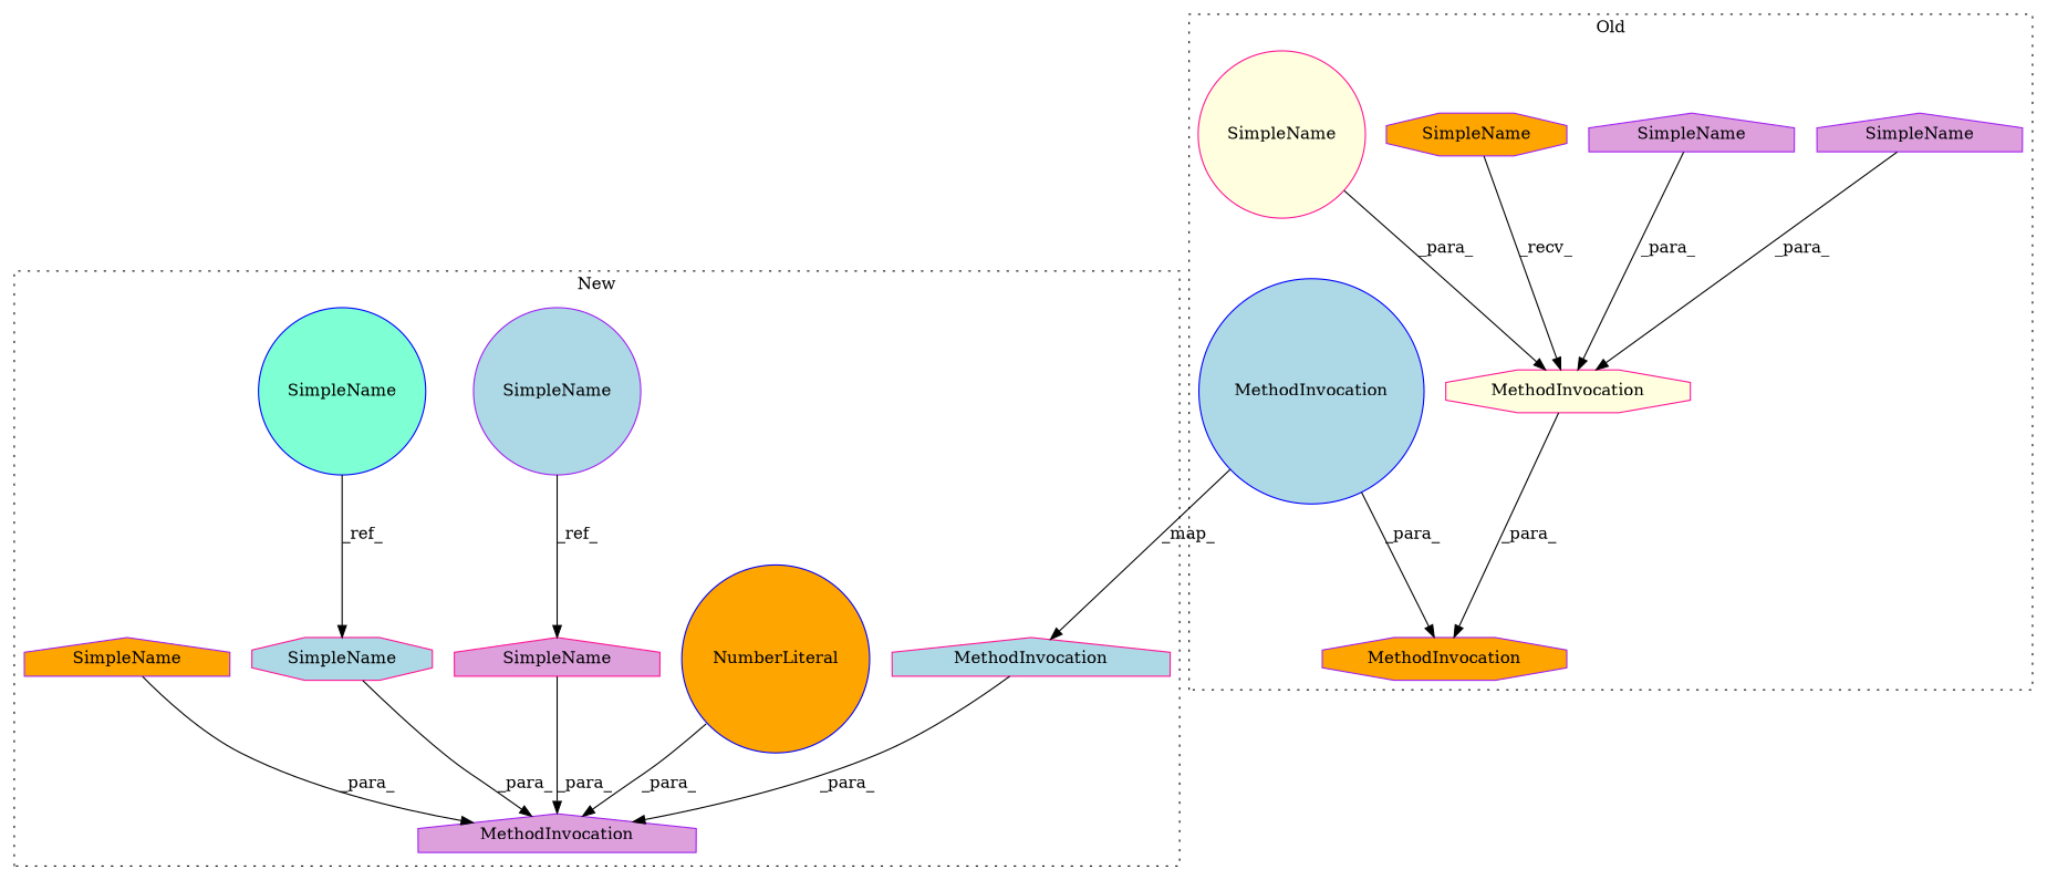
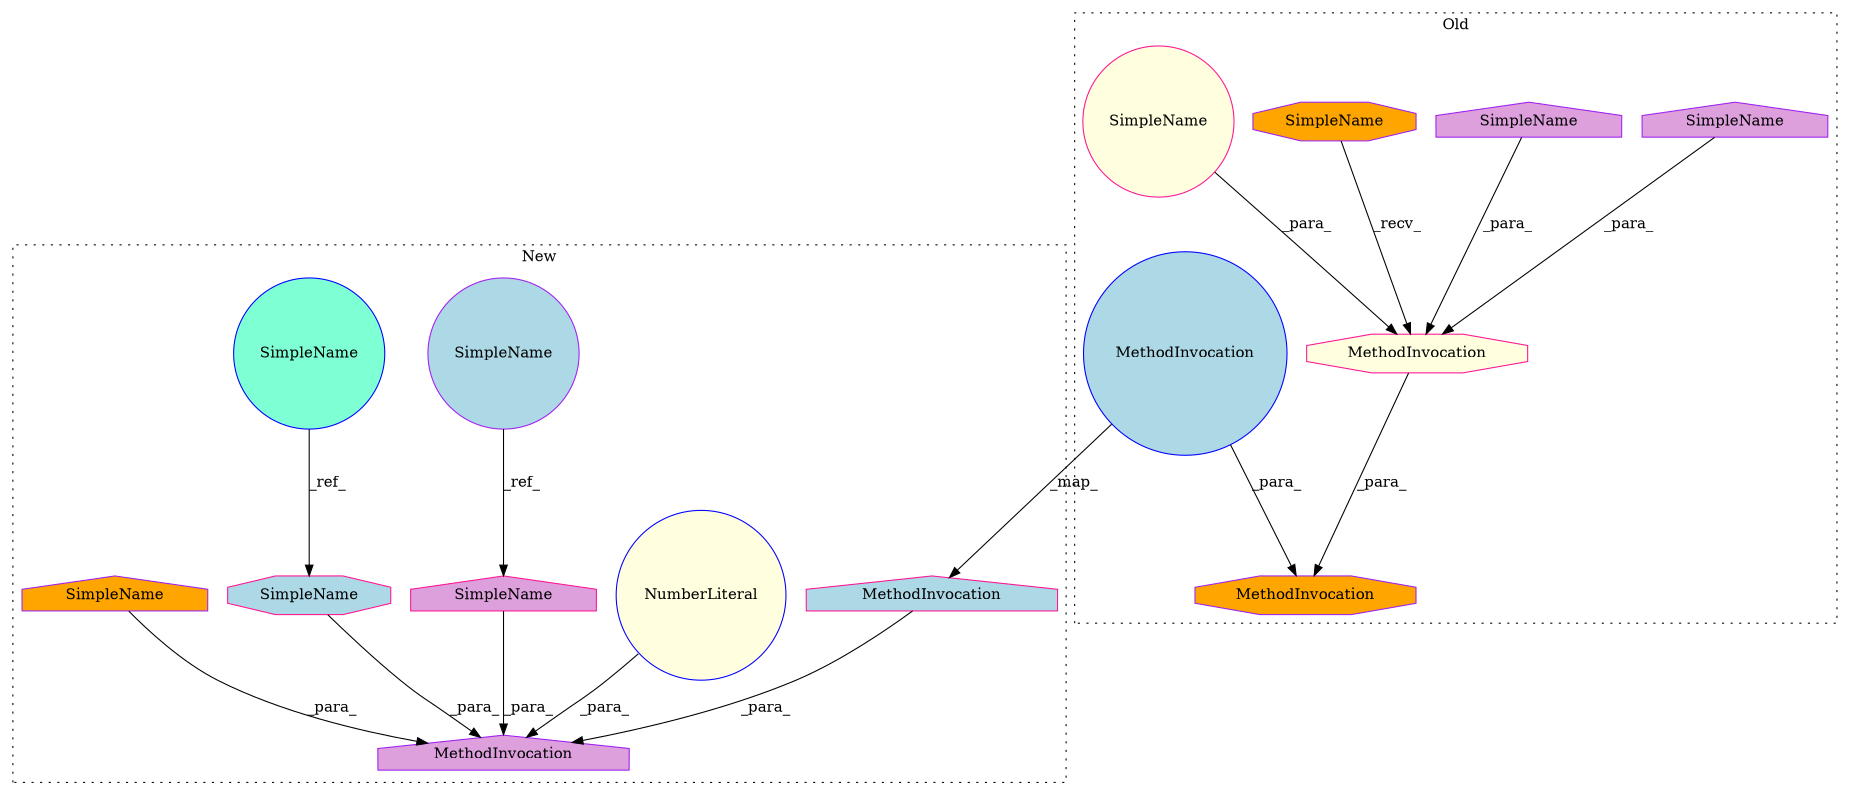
  digraph {
    node [a=42 l=2 s=7241 shape=house style=filled fillcolor=lightblue color=purple]
    n1 [a=32 l="7,1" label=MethodInvocation s="7259,7284" shape=octagon fillcolor=lightyellow color=deeppink]
    n2 [a=32 l=9 label=MethodInvocation shape=circle color=blue]
    n3 [a=32 l="7,1" label=MethodInvocation s="7225,7285" shape=octagon fillcolor=orange]
    n4 [label=SimpleName s=7266 fillcolor=plum]
    n5 [label=SimpleName s=7278 fillcolor=plum]
    n6 [l=6 label=SimpleName s=7252 shape=octagon fillcolor=orange]
    n7 [label=SimpleName s=7270 shape=circle fillcolor=lightyellow color=deeppink]
    n8 [a=32 l="10,1" label=MethodInvocation s="7222,7273" fillcolor=plum]
    n9 [a=32 l=9 label=MethodInvocation color=deeppink]
-   n10 [a=34 l=1 label=NumberLiteral s=7252 shape=circle fillcolor=orange color=blue]
+   n10 [a=34 l=1 label=NumberLiteral s=7252 shape=circle fillcolor=lightyellow color=blue]
    n11 [label=SimpleName s=7199 shape=circle]
    n12 [label=SimpleName s=7187 shape=circle fillcolor=aquamarine color=blue]
    n13 [label=SimpleName s=7267 fillcolor=plum color=deeppink]
    n14 [label=SimpleName s=7255 fillcolor=orange]
    n15 [label=SimpleName s=7259 shape=octagon color=deeppink]
    subgraph cluster_1 {
      label=Old
      style=dotted
      n1
      n2
      n3
      n4
      n5
      n6
      n7
    }
    subgraph cluster_2 {
      label=New
      style=dotted
      n8
      n9
      n10
      n11
      n12
      n13
      n14
      n15
    }
    n1 -> n3 [label=_para_]
    n2 -> n3 [label=_para_]
    n2 -> n9 [label=_map_]
    n4 -> n1 [label=_para_]
    n5 -> n1 [label=_para_]
    n6 -> n1 [label=_recv_]
    n7 -> n1 [label=_para_]
    n9 -> n8 [label=_para_]
    n10 -> n8 [label=_para_]
    n11 -> n13 [label=_ref_]
    n12 -> n15 [label=_ref_]
    n13 -> n8 [label=_para_]
    n14 -> n8 [label=_para_]
    n15 -> n8 [label=_para_]
  }
